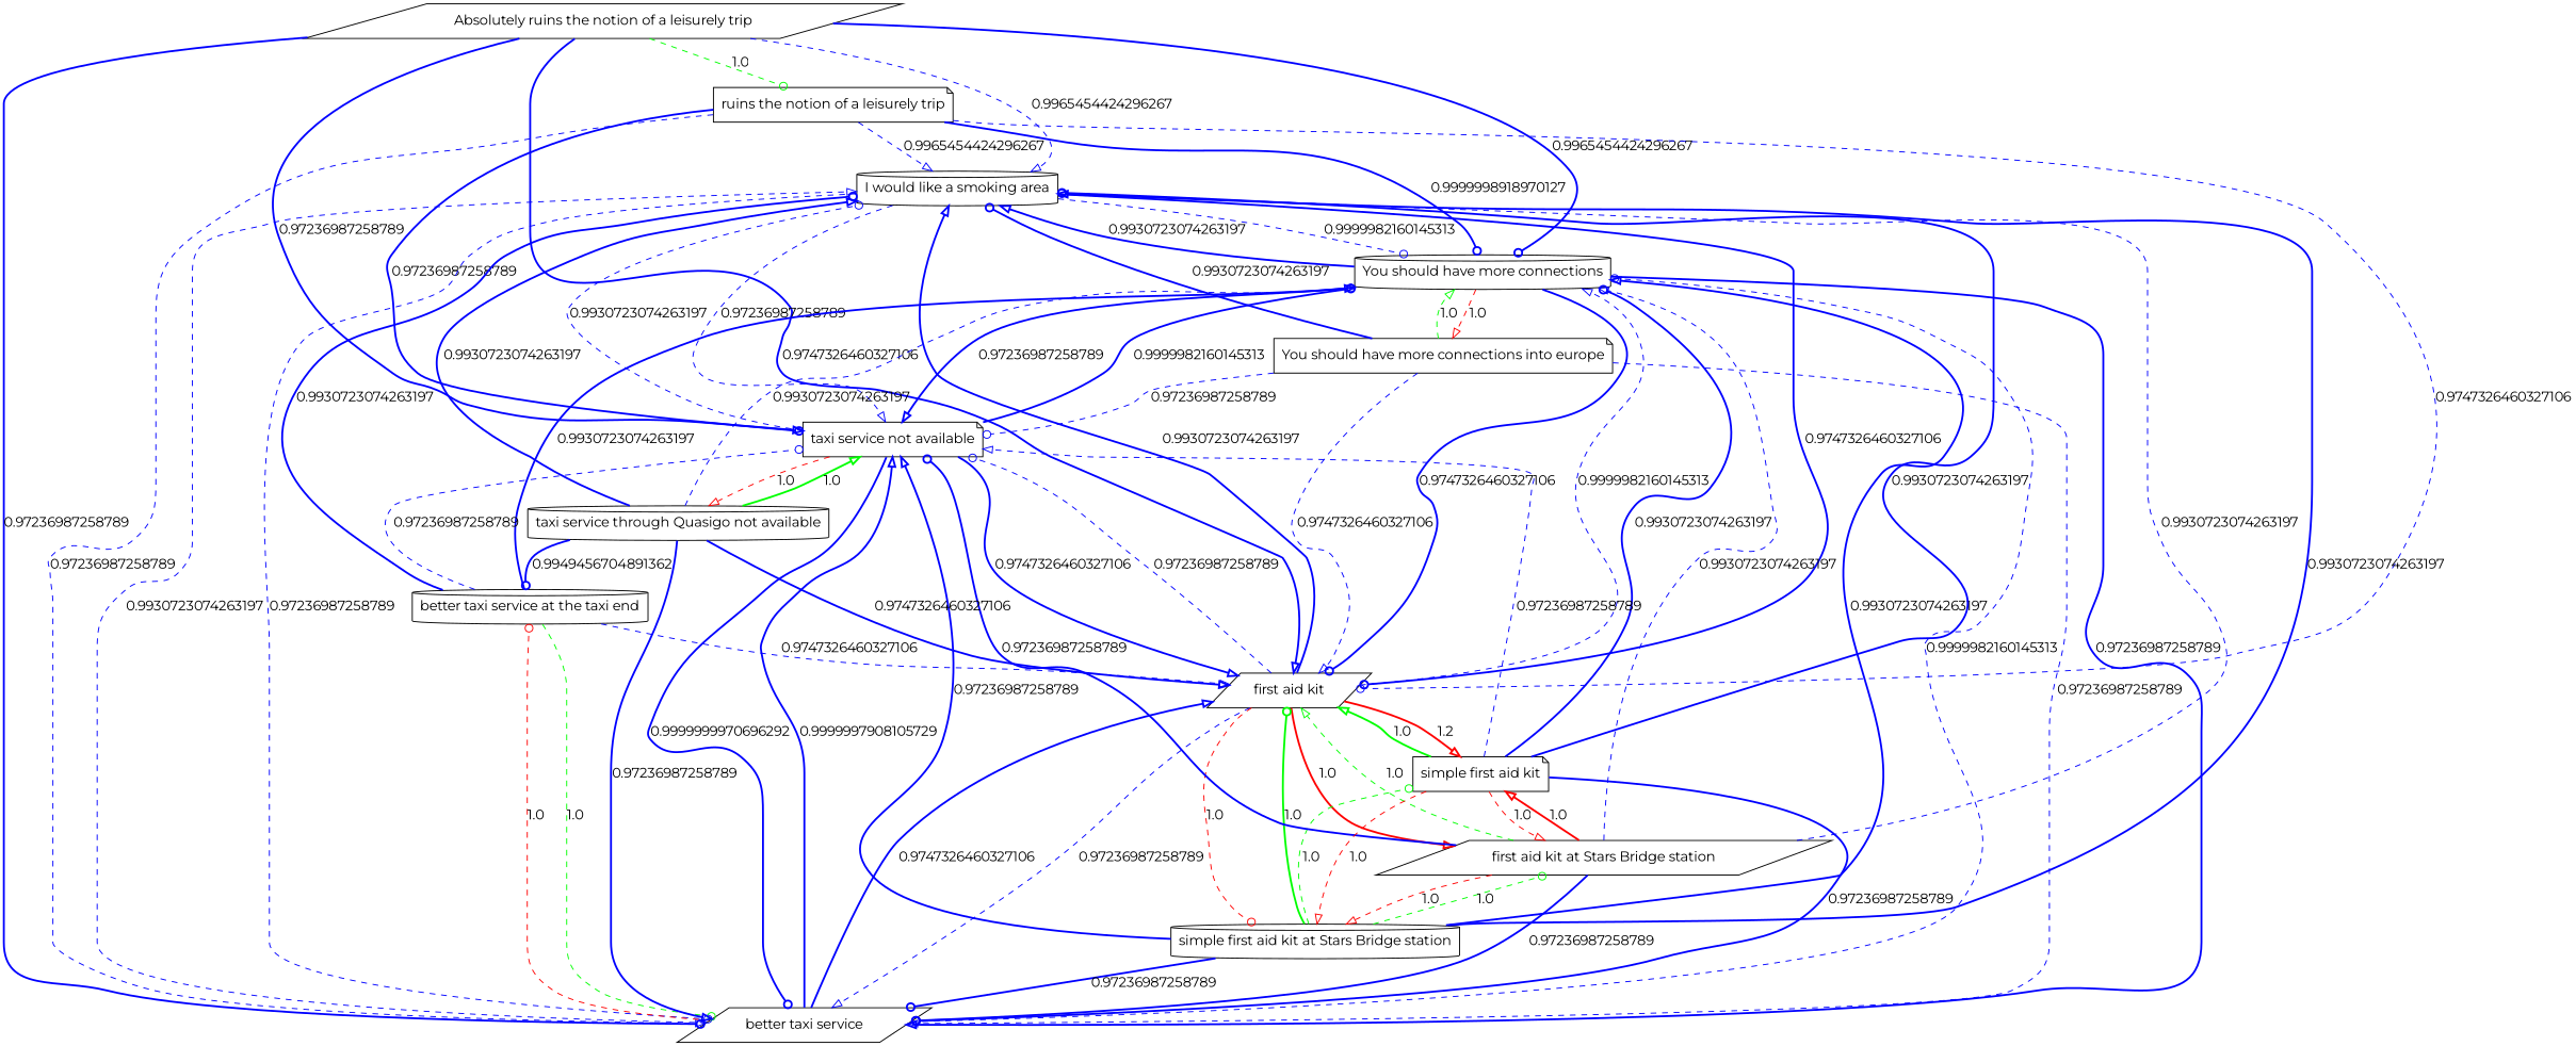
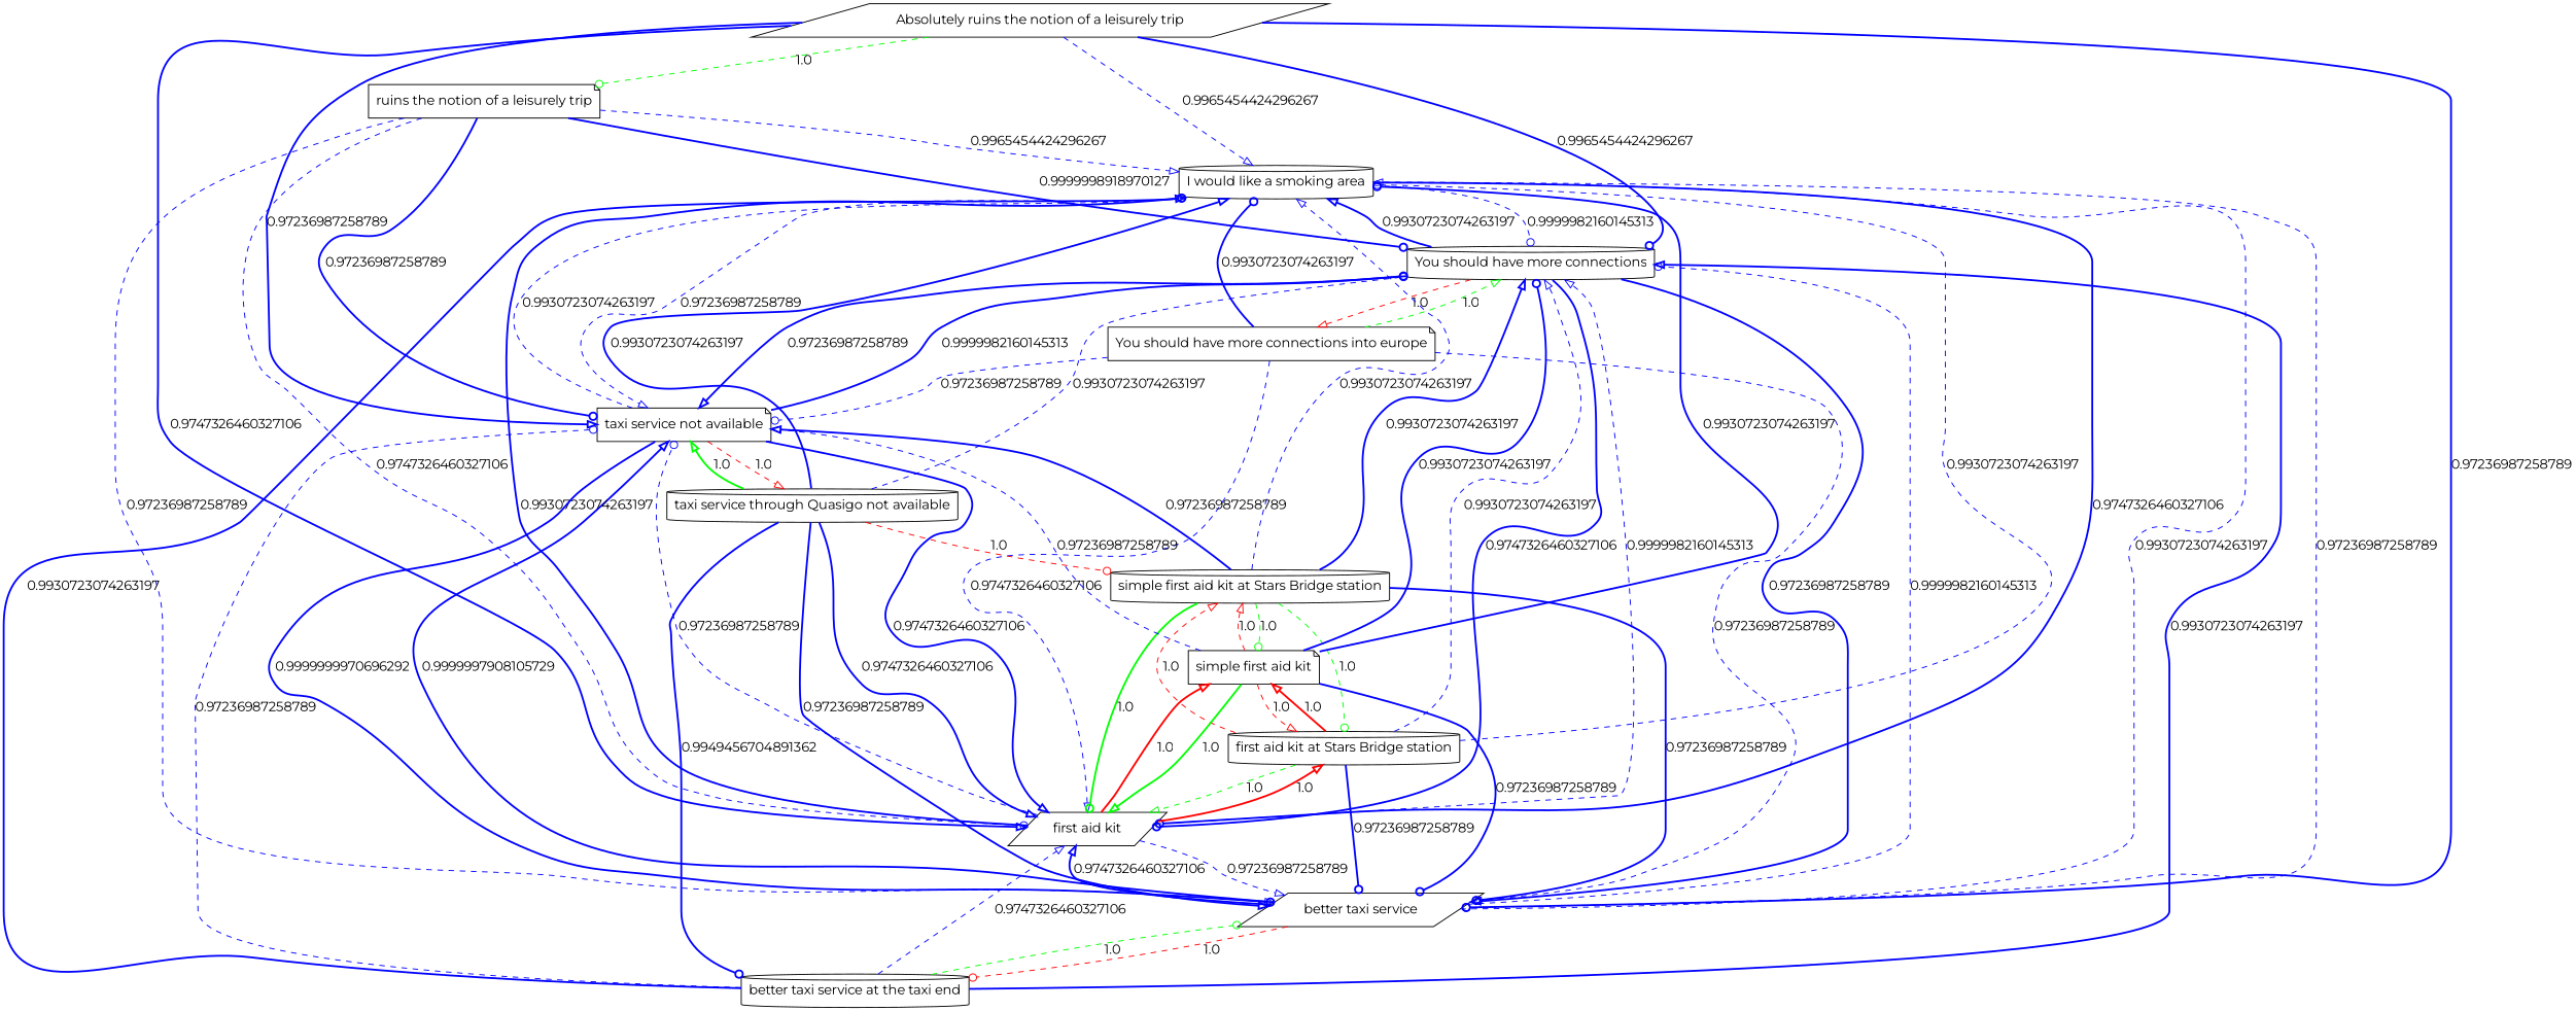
  digraph {
    fontname=Montserrat
    node [fontname=Montserrat shape=cylinder]
    edge [arrowhead=onormal color=blue fontname=Montserrat style=bold]
    "Absolutely ruins the notion of a leisurely trip" [shape=parallelogram]
    "ruins the notion of a leisurely trip" [shape=note]
    "I would like a smoking area"
    "You should have more connections"
    "better taxi service" [shape=parallelogram]
    "first aid kit" [shape=parallelogram]
    "taxi service not available" [shape=note]
    "You should have more connections into europe" [shape=note]
    n9 [label="better taxi service at the taxi end"]
    "simple first aid kit at Stars Bridge station"
-   "first aid kit at Stars Bridge station" [shape=parallelogram]
+   "first aid kit at Stars Bridge station"
    "simple first aid kit" [shape=note]
    "taxi service through Quasigo not available"
    "Absolutely ruins the notion of a leisurely trip" -> "ruins the notion of a leisurely trip" [arrowhead=odot color=green label=1.0 style=dashed]
    "Absolutely ruins the notion of a leisurely trip" -> "I would like a smoking area" [label=0.9965454424296267 style=dashed]
    "Absolutely ruins the notion of a leisurely trip" -> "You should have more connections" [arrowhead=odot label=0.9965454424296267]
    "Absolutely ruins the notion of a leisurely trip" -> "better taxi service" [arrowhead=odot label=0.97236987258789]
    "Absolutely ruins the notion of a leisurely trip" -> "first aid kit" [label=0.9747326460327106]
    "Absolutely ruins the notion of a leisurely trip" -> "taxi service not available" [label=0.97236987258789]
    "ruins the notion of a leisurely trip" -> "I would like a smoking area" [label=0.9965454424296267 style=dashed]
    "ruins the notion of a leisurely trip" -> "You should have more connections" [arrowhead=odot label=0.9999998918970127]
    "ruins the notion of a leisurely trip" -> "better taxi service" [label=0.97236987258789 style=dashed]
    "ruins the notion of a leisurely trip" -> "first aid kit" [arrowhead=odot label=0.9747326460327106 style=dashed]
    "ruins the notion of a leisurely trip" -> "taxi service not available" [arrowhead=odot label=0.97236987258789]
    "I would like a smoking area" -> "You should have more connections" [arrowhead=odot label=0.9999982160145313 style=dashed]
    "I would like a smoking area" -> "better taxi service" [arrowhead=odot label=0.97236987258789 style=dashed]
    "I would like a smoking area" -> "first aid kit" [arrowhead=odot label=0.9747326460327106]
    "I would like a smoking area" -> "taxi service not available" [label=0.97236987258789 style=dashed]
    "You should have more connections" -> "I would like a smoking area" [label=0.9930723074263197]
    "You should have more connections" -> "better taxi service" [label=0.97236987258789]
    "You should have more connections" -> "first aid kit" [arrowhead=odot label=0.9747326460327106]
    "You should have more connections" -> "taxi service not available" [label=0.97236987258789]
    "You should have more connections" -> "You should have more connections into europe" [color=red label=1.0 style=dashed]
    "better taxi service" -> "I would like a smoking area" [label=0.9930723074263197 style=dashed]
    "better taxi service" -> "You should have more connections" [arrowhead=odot label=0.9999982160145313 style=dashed]
    "better taxi service" -> "first aid kit" [label=0.9747326460327106]
    "better taxi service" -> "taxi service not available" [label=0.9999997908105729]
    "better taxi service" -> n9 [arrowhead=odot color=red label=1.0 style=dashed]
    "first aid kit" -> "I would like a smoking area" [label=0.9930723074263197]
    "first aid kit" -> "You should have more connections" [label=0.9999982160145313 style=dashed]
    "first aid kit" -> "better taxi service" [label=0.97236987258789 style=dashed]
    "first aid kit" -> "taxi service not available" [arrowhead=odot label=0.97236987258789 style=dashed]
-   "first aid kit" -> "simple first aid kit at Stars Bridge station" [arrowhead=odot color=red label=1.0 style=dashed]
+   "taxi service through Quasigo not available" -> "simple first aid kit at Stars Bridge station" [arrowhead=odot color=red label=1.0 style=dashed]
    "first aid kit" -> "first aid kit at Stars Bridge station" [color=red label=1.0]
-   "first aid kit" -> "simple first aid kit" [color=red label=1.2]
+   "first aid kit" -> "simple first aid kit" [color=red label=1.0]
    "taxi service not available" -> "I would like a smoking area" [arrowhead=odot label=0.9930723074263197 style=dashed]
    "taxi service not available" -> "You should have more connections" [arrowhead=odot label=0.9999982160145313]
    "taxi service not available" -> "better taxi service" [arrowhead=odot label=0.9999999970696292]
    "taxi service not available" -> "first aid kit" [label=0.9747326460327106]
    "taxi service not available" -> "taxi service through Quasigo not available" [color=red label=1.0 style=dashed]
    "You should have more connections into europe" -> "I would like a smoking area" [arrowhead=odot label=0.9930723074263197]
    "You should have more connections into europe" -> "You should have more connections" [color=green label=1.0 style=dashed]
    "You should have more connections into europe" -> "better taxi service" [label=0.97236987258789 style=dashed]
    "You should have more connections into europe" -> "first aid kit" [label=0.9747326460327106 style=dashed]
    "You should have more connections into europe" -> "taxi service not available" [arrowhead=odot label=0.97236987258789 style=dashed]
    n9 -> "I would like a smoking area" [arrowhead=odot label=0.9930723074263197]
    n9 -> "You should have more connections" [label=0.9930723074263197]
    n9 -> "better taxi service" [arrowhead=odot color=green label=1.0 style=dashed]
    n9 -> "first aid kit" [label=0.9747326460327106 style=dashed]
    n9 -> "taxi service not available" [arrowhead=odot label=0.97236987258789 style=dashed]
-   "simple first aid kit at Stars Bridge station" -> "I would like a smoking area" [label=0.9930723074263197]
+   "simple first aid kit at Stars Bridge station" -> "I would like a smoking area" [label=0.9930723074263197 style=dashed]
    "simple first aid kit at Stars Bridge station" -> "You should have more connections" [label=0.9930723074263197]
    "simple first aid kit at Stars Bridge station" -> "better taxi service" [arrowhead=odot label=0.97236987258789]
    "simple first aid kit at Stars Bridge station" -> "first aid kit" [arrowhead=odot color=green label=1.0]
    "simple first aid kit at Stars Bridge station" -> "taxi service not available" [label=0.97236987258789]
    "simple first aid kit at Stars Bridge station" -> "first aid kit at Stars Bridge station" [arrowhead=odot color=green label=1.0 style=dashed]
    "simple first aid kit at Stars Bridge station" -> "simple first aid kit" [arrowhead=odot color=green label=1.0 style=dashed]
    "first aid kit at Stars Bridge station" -> "I would like a smoking area" [arrowhead=odot label=0.9930723074263197 style=dashed]
    "first aid kit at Stars Bridge station" -> "You should have more connections" [label=0.9930723074263197 style=dashed]
    "first aid kit at Stars Bridge station" -> "better taxi service" [arrowhead=odot label=0.97236987258789]
    "first aid kit at Stars Bridge station" -> "first aid kit" [color=green label=1.0 style=dashed]
-   "first aid kit at Stars Bridge station" -> "taxi service not available" [arrowhead=odot label=0.97236987258789]
    "first aid kit at Stars Bridge station" -> "simple first aid kit at Stars Bridge station" [color=red label=1.0 style=dashed]
    "first aid kit at Stars Bridge station" -> "simple first aid kit" [color=red label=1.0]
    "simple first aid kit" -> "I would like a smoking area" [arrowhead=odot label=0.9930723074263197]
    "simple first aid kit" -> "You should have more connections" [arrowhead=odot label=0.9930723074263197]
    "simple first aid kit" -> "better taxi service" [arrowhead=odot label=0.97236987258789]
    "simple first aid kit" -> "first aid kit" [color=green label=1.0]
    "simple first aid kit" -> "taxi service not available" [label=0.97236987258789 style=dashed]
    "simple first aid kit" -> "simple first aid kit at Stars Bridge station" [color=red label=1.0 style=dashed]
    "simple first aid kit" -> "first aid kit at Stars Bridge station" [color=red label=1.0 style=dashed]
    "taxi service through Quasigo not available" -> "I would like a smoking area" [label=0.9930723074263197]
    "taxi service through Quasigo not available" -> "You should have more connections" [arrowhead=odot label=0.9930723074263197 style=dashed]
    "taxi service through Quasigo not available" -> "better taxi service" [label=0.97236987258789]
    "taxi service through Quasigo not available" -> "first aid kit" [label=0.9747326460327106]
    "taxi service through Quasigo not available" -> "taxi service not available" [color=green label=1.0]
    "taxi service through Quasigo not available" -> n9 [arrowhead=odot label=0.9949456704891362]
  }
